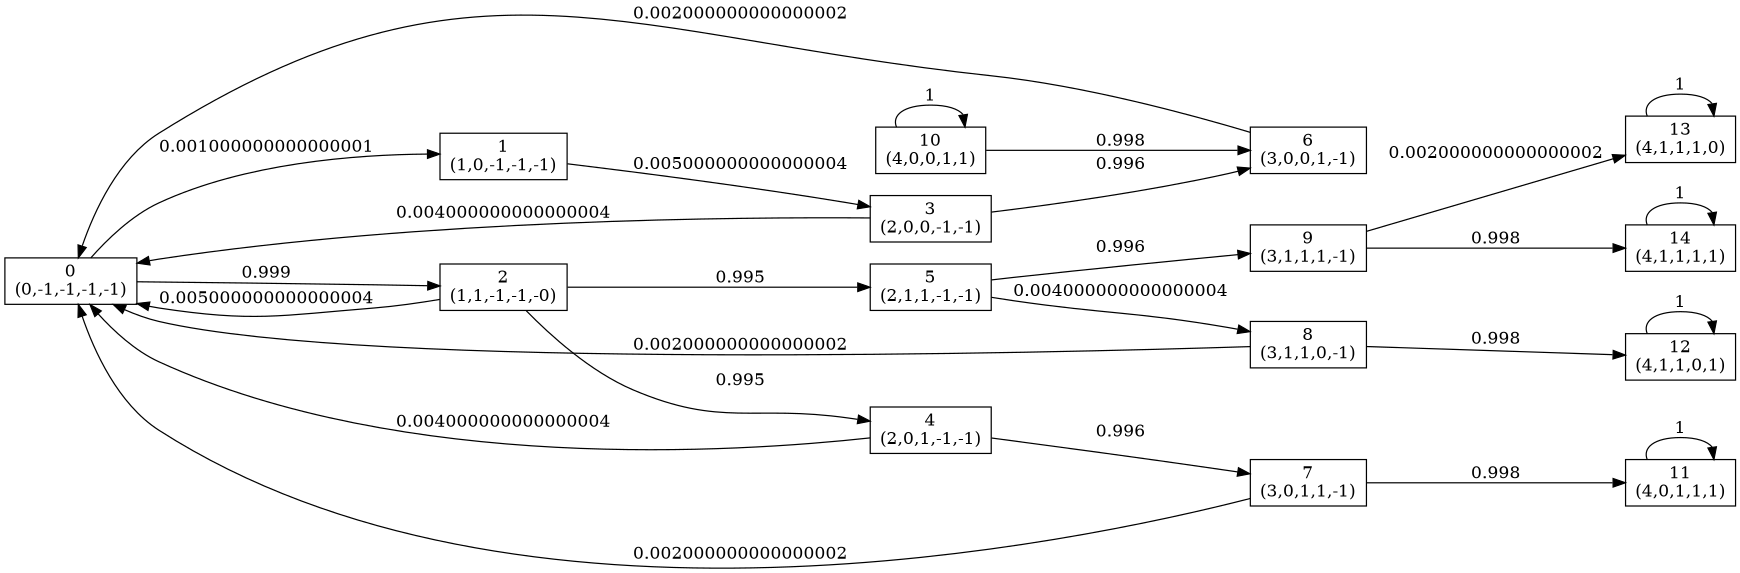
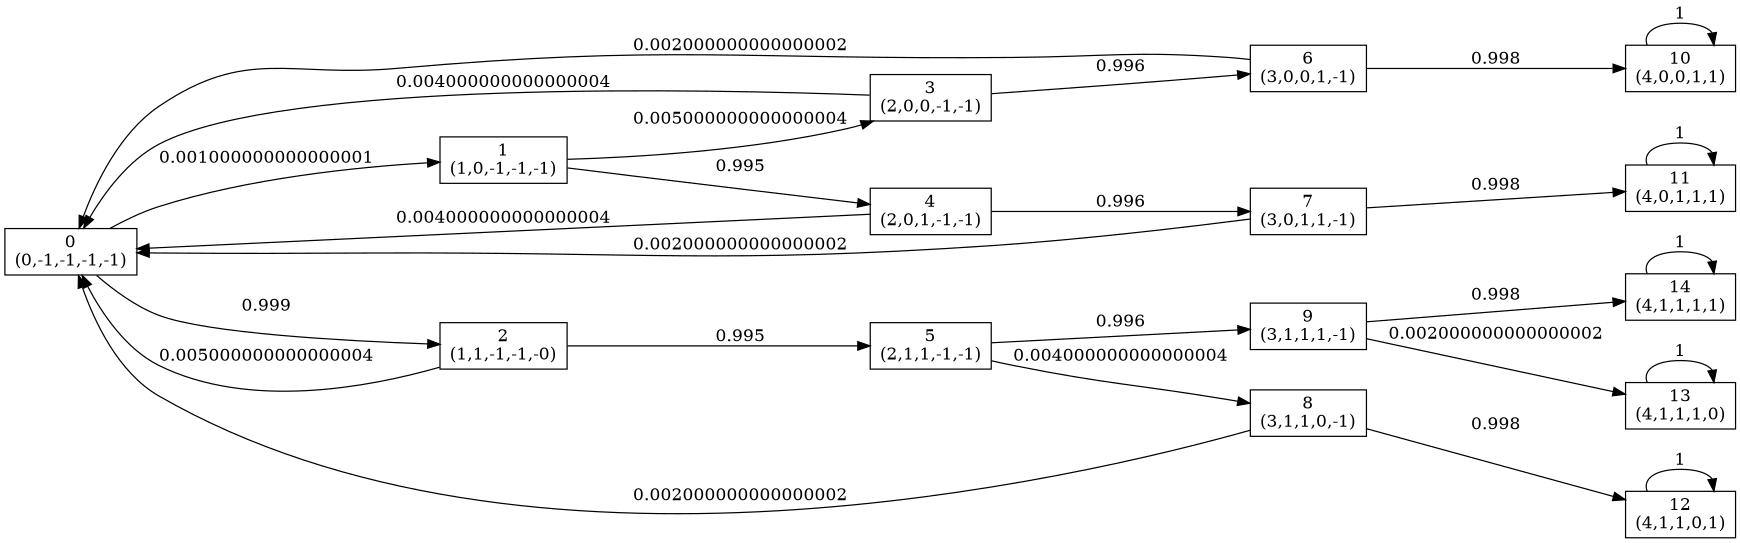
  digraph {
    rankdir=LR
    node [shape=box]
    n1 [label="0\n(0,-1,-1,-1,-1)"]
    n2 [label="1\n(1,0,-1,-1,-1)"]
    n3 [label="2\n(1,1,-1,-1,-0)"]
    n4 [label="3\n(2,0,0,-1,-1)"]
    n5 [label="4\n(2,0,1,-1,-1)"]
    n6 [label="5\n(2,1,1,-1,-1)"]
    n7 [label="6\n(3,0,0,1,-1)"]
    n8 [label="7\n(3,0,1,1,-1)"]
    n9 [label="8\n(3,1,1,0,-1)"]
    n10 [label="9\n(3,1,1,1,-1)"]
    n11 [label="10\n(4,0,0,1,1)"]
    n12 [label="11\n(4,0,1,1,1)"]
    n13 [label="12\n(4,1,1,0,1)"]
    n14 [label="13\n(4,1,1,1,0)"]
    n15 [label="14\n(4,1,1,1,1)"]
    n1 -> n2 [label=0.001000000000000001]
    n1 -> n3 [label=0.999]
    n2 -> n4 [label=0.005000000000000004]
-   n3 -> n5 [label=0.995]
+   n2 -> n5 [label=0.995]
    n3 -> n1 [label=0.005000000000000004]
    n3 -> n6 [label=0.995]
    n4 -> n1 [label=0.004000000000000004]
    n4 -> n7 [label=0.996]
    n5 -> n1 [label=0.004000000000000004]
    n5 -> n8 [label=0.996]
    n6 -> n9 [label=0.004000000000000004]
    n6 -> n10 [label=0.996]
    n7 -> n1 [label=0.002000000000000002]
-   n11 -> n7 [label=0.998]
+   n7 -> n11 [label=0.998]
    n8 -> n1 [label=0.002000000000000002]
    n8 -> n12 [label=0.998]
    n9 -> n1 [label=0.002000000000000002]
    n9 -> n13 [label=0.998]
    n10 -> n14 [label=0.002000000000000002]
    n10 -> n15 [label=0.998]
    n11 -> n11 [label=1]
    n12 -> n12 [label=1]
    n13 -> n13 [label=1]
    n14 -> n14 [label=1]
    n15 -> n15 [label=1]
  }
